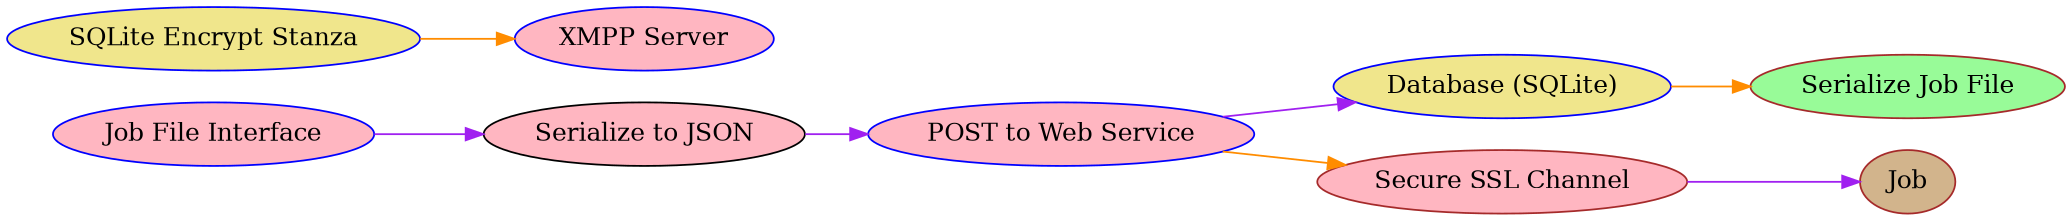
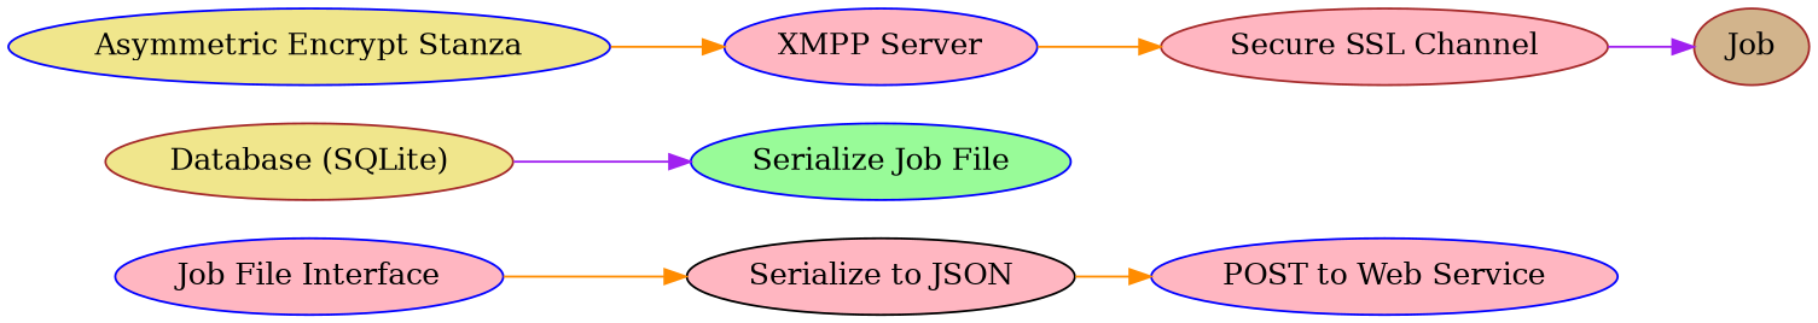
  digraph {
    rankdir=LR
    node [color=blue fillcolor=lightpink style=filled]
    edge [color=darkorange]
    n1 [label="Job File Interface"]
    n2 [color=black label="Serialize to JSON"]
    n3 [label="POST to Web Service"]
-   n4 [fillcolor=khaki label="Database (SQLite)"]
-   n5 [color=brown fillcolor=palegreen label="Serialize Job File"]
+   n4 [color=brown fillcolor=khaki label="Database (SQLite)"]
+   n5 [fillcolor=palegreen label="Serialize Job File"]
    n6 [label="XMPP Server"]
    n7 [color=brown label="Secure SSL Channel"]
    n8 [color=brown fillcolor=tan label=Job]
-   n9 [fillcolor=khaki label="SQLite Encrypt Stanza"]
-   n1 -> n2 [color=purple]
-   n2 -> n3 [color=purple]
-   n3 -> n4 [color=purple]
-   n4 -> n5
-   n3 -> n7
+   n9 [fillcolor=khaki label="Asymmetric Encrypt Stanza"]
+   n1 -> n2
+   n2 -> n3
+   n4 -> n5 [color=purple]
+   n6 -> n7
    n7 -> n8 [color=purple]
    n9 -> n6
  }
